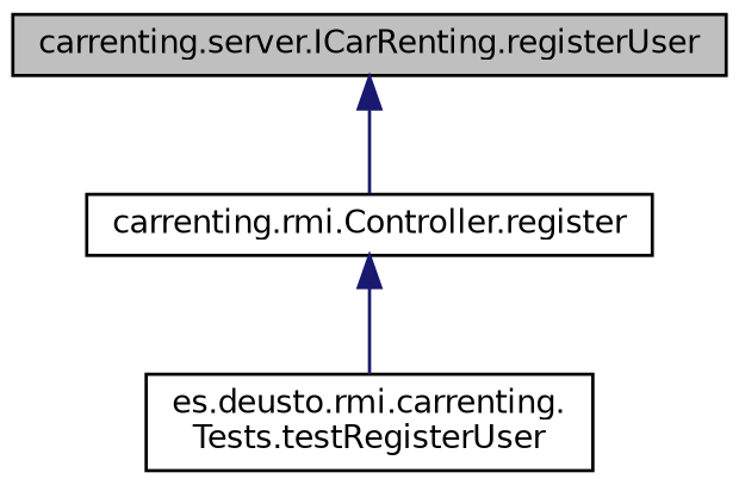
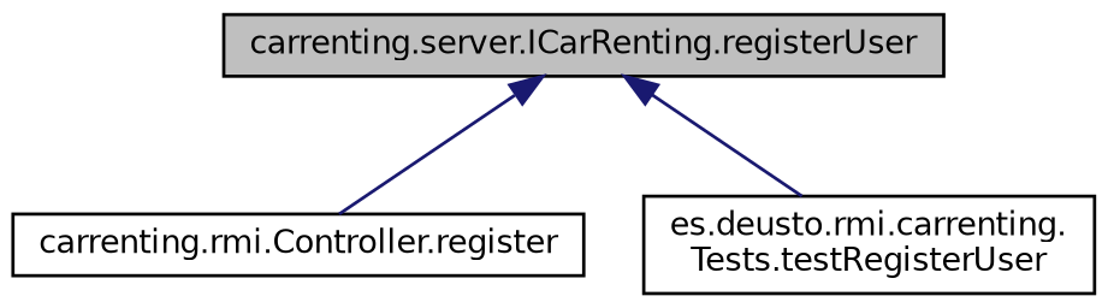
  digraph {
    rankdir=TB
    node [color=black fillcolor=white fontname=Helvetica fontsize=10 shape=record style=filled]
    edge [color=midnightblue dir=back fontname=Helvetica fontsize=10 labelfontname=Helvetica labelfontsize=10 style=solid]
    n1 [fillcolor=grey75 fontcolor=black height=0.2 label="carrenting.server.ICarRenting.registerUser" width=0.4]
    n2 [height=0.2 label="carrenting.rmi.Controller.register" width=0.4]
    n3 [height=0.2 label="es.deusto.rmi.carrenting.\lTests.testRegisterUser" width=0.4]
    n1 -> n2
-   n2 -> n3
+   n1 -> n3
  }
